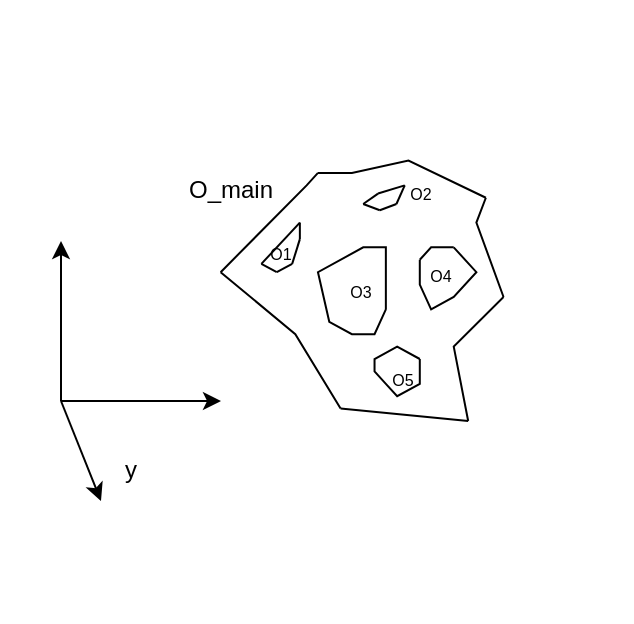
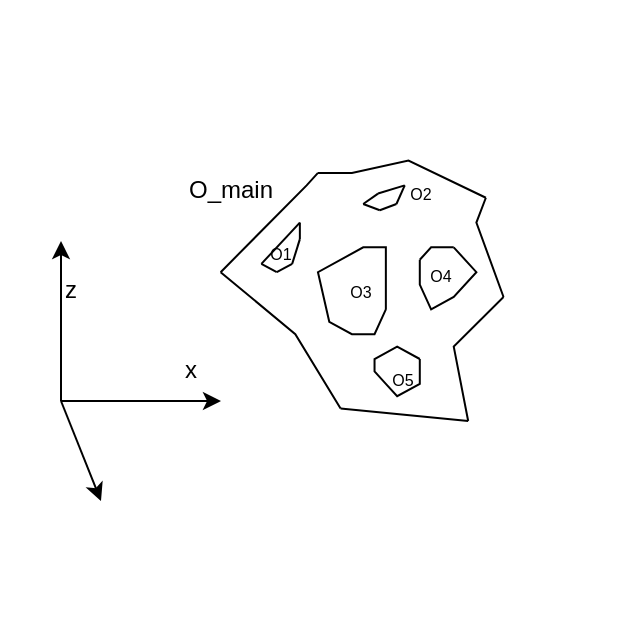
  <mxCell id="0" />
  <mxCell id="1" parent="0" />
  <mxCell id="2" value="" style="group" parent="1" vertex="1" connectable="0"><mxGeometry x="20" y="120" width="90" height="130" as="geometry" /></mxCell>
  <mxCell id="3" value="" style="endArrow=classic;html=1;rounded=0;" parent="2" edge="1"><mxGeometry width="50" height="50" relative="1" as="geometry"><mxPoint x="10" y="80" as="sourcePoint" /><mxPoint x="10" as="targetPoint" /></mxGeometry></mxCell>
  <mxCell id="4" value="" style="endArrow=classic;html=1;rounded=0;" parent="2" edge="1"><mxGeometry width="50" height="50" relative="1" as="geometry"><mxPoint x="10" y="80" as="sourcePoint" /><mxPoint x="90" y="80" as="targetPoint" /></mxGeometry></mxCell>
  <mxCell id="5" value="" style="endArrow=classic;html=1;rounded=0;" parent="2" edge="1"><mxGeometry width="50" height="50" relative="1" as="geometry"><mxPoint x="10" y="80" as="sourcePoint" /><mxPoint x="30" y="130" as="targetPoint" /></mxGeometry></mxCell>
- <mxCell id="8" value="y" style="text;html=1;align=center;verticalAlign=middle;resizable=0;points=[];autosize=1;strokeColor=none;fillColor=none;" parent="2" vertex="1"><mxGeometry x="30" y="100" width="30" height="30" as="geometry" /></mxCell>
+ <mxCell id="6" value="z" style="text;html=1;align=center;verticalAlign=middle;resizable=0;points=[];autosize=1;strokeColor=none;fillColor=none;" parent="2" vertex="1"><mxGeometry y="10" width="30" height="30" as="geometry" /></mxCell>
+ <mxCell id="7" value="x" style="text;html=1;align=center;verticalAlign=middle;resizable=0;points=[];autosize=1;strokeColor=none;fillColor=none;" parent="2" vertex="1"><mxGeometry x="60" y="50" width="30" height="30" as="geometry" /></mxCell>
  <mxCell id="9" value="" style="group" vertex="1" connectable="0" parent="1"><mxGeometry x="80" y="20" width="215" height="270" as="geometry" /></mxCell>
  <mxCell id="10" value="" style="group" vertex="1" connectable="0" parent="9"><mxGeometry y="60" width="210" height="210" as="geometry" /></mxCell>
  <mxCell id="11" value="" style="group;rounded=0;glass=0;shadow=1;rotation=0;" parent="10" vertex="1" connectable="0"><mxGeometry y="30" width="210" height="180" as="geometry" /></mxCell>
  <mxCell id="12" value="" style="group" parent="11" vertex="1" connectable="0"><mxGeometry x="50.189" y="-30.228" width="109.631" height="130.233" as="geometry" /></mxCell>
  <mxCell id="13" value="" style="endArrow=none;html=1;rounded=0;" parent="12" edge="1"><mxGeometry width="50" height="50" relative="1" as="geometry"><mxPoint x="28.29" y="6.202" as="sourcePoint" /><mxPoint x="112.239" y="18.605" as="targetPoint" /><Array as="points"><mxPoint x="45.263" y="6.202" /><mxPoint x="73.553" /></Array></mxGeometry></mxCell>
  <mxCell id="14" value="" style="endArrow=none;html=1;rounded=0;" parent="12" edge="1"><mxGeometry width="50" height="50" relative="1" as="geometry"><mxPoint x="-20.369" y="55.814" as="sourcePoint" /><mxPoint x="28.29" y="6.202" as="targetPoint" /><Array as="points"><mxPoint x="22.632" y="12.403" /></Array></mxGeometry></mxCell>
  <mxCell id="15" value="" style="endArrow=none;html=1;rounded=0;" parent="12" edge="1"><mxGeometry width="50" height="50" relative="1" as="geometry"><mxPoint x="39.606" y="124.031" as="sourcePoint" /><mxPoint x="-20.369" y="55.814" as="targetPoint" /><Array as="points"><mxPoint x="16.974" y="86.822" /></Array></mxGeometry></mxCell>
  <mxCell id="16" value="" style="endArrow=none;html=1;rounded=0;" parent="12" edge="1"><mxGeometry width="50" height="50" relative="1" as="geometry"><mxPoint x="39.606" y="124.031" as="sourcePoint" /><mxPoint x="103.399" y="130.233" as="targetPoint" /></mxGeometry></mxCell>
  <mxCell id="17" value="" style="endArrow=none;html=1;rounded=0;" parent="12" edge="1"><mxGeometry width="50" height="50" relative="1" as="geometry"><mxPoint x="121.08" y="68.217" as="sourcePoint" /><mxPoint x="112.239" y="18.605" as="targetPoint" /><Array as="points"><mxPoint x="107.501" y="31.008" /></Array></mxGeometry></mxCell>
  <mxCell id="18" value="" style="endArrow=none;html=1;rounded=0;" parent="12" edge="1"><mxGeometry width="50" height="50" relative="1" as="geometry"><mxPoint x="103.399" y="130.233" as="sourcePoint" /><mxPoint x="121.08" y="68.217" as="targetPoint" /><Array as="points"><mxPoint x="96.185" y="93.023" /></Array></mxGeometry></mxCell>
  <mxCell id="19" value="" style="group" parent="12" vertex="1" connectable="0"><mxGeometry x="50.923" y="12.403" width="20.755" height="12.443" as="geometry" /></mxCell>
  <mxCell id="20" value="" style="endArrow=none;html=1;rounded=0;" parent="19" edge="1"><mxGeometry width="50" height="50" relative="1" as="geometry"><mxPoint y="9.332" as="sourcePoint" /><mxPoint x="7.395" y="4.102" as="targetPoint" /></mxGeometry></mxCell>
  <mxCell id="21" value="" style="endArrow=none;html=1;rounded=0;" parent="19" edge="1"><mxGeometry width="50" height="50" relative="1" as="geometry"><mxPoint x="20.755" as="sourcePoint" /><mxPoint x="7.395" y="4.102" as="targetPoint" /></mxGeometry></mxCell>
  <mxCell id="22" value="" style="endArrow=none;html=1;rounded=0;" parent="19" edge="1"><mxGeometry width="50" height="50" relative="1" as="geometry"><mxPoint x="20.755" as="sourcePoint" /><mxPoint x="16.604" y="9.332" as="targetPoint" /></mxGeometry></mxCell>
  <mxCell id="23" value="" style="endArrow=none;html=1;rounded=0;" parent="19" edge="1"><mxGeometry width="50" height="50" relative="1" as="geometry"><mxPoint x="8.302" y="12.443" as="sourcePoint" /><mxPoint y="9.332" as="targetPoint" /></mxGeometry></mxCell>
  <mxCell id="24" value="" style="endArrow=none;html=1;rounded=0;" parent="19" edge="1"><mxGeometry width="50" height="50" relative="1" as="geometry"><mxPoint x="8.302" y="12.443" as="sourcePoint" /><mxPoint x="16.604" y="9.332" as="targetPoint" /></mxGeometry></mxCell>
  <mxCell id="25" value="" style="group" parent="12" vertex="1" connectable="0"><mxGeometry y="31.008" width="24.621" height="30.001" as="geometry" /></mxCell>
  <mxCell id="26" value="" style="endArrow=none;html=1;rounded=0;" parent="25" edge="1"><mxGeometry width="50" height="50" relative="1" as="geometry"><mxPoint y="20.672" as="sourcePoint" /><mxPoint x="19.237" as="targetPoint" /></mxGeometry></mxCell>
  <mxCell id="27" value="" style="endArrow=none;html=1;rounded=0;" parent="25" edge="1"><mxGeometry width="50" height="50" relative="1" as="geometry"><mxPoint x="19.237" y="8.269" as="sourcePoint" /><mxPoint x="19.237" as="targetPoint" /></mxGeometry></mxCell>
  <mxCell id="28" value="" style="endArrow=none;html=1;rounded=0;" parent="25" edge="1"><mxGeometry width="50" height="50" relative="1" as="geometry"><mxPoint x="19.237" y="8.269" as="sourcePoint" /><mxPoint x="15.39" y="20.672" as="targetPoint" /></mxGeometry></mxCell>
  <mxCell id="29" value="" style="endArrow=none;html=1;rounded=0;" parent="25" edge="1"><mxGeometry width="50" height="50" relative="1" as="geometry"><mxPoint x="7.695" y="24.806" as="sourcePoint" /><mxPoint y="20.672" as="targetPoint" /></mxGeometry></mxCell>
  <mxCell id="30" value="" style="endArrow=none;html=1;rounded=0;" parent="25" edge="1"><mxGeometry width="50" height="50" relative="1" as="geometry"><mxPoint x="7.695" y="24.806" as="sourcePoint" /><mxPoint x="15.39" y="20.672" as="targetPoint" /></mxGeometry></mxCell>
  <mxCell id="31" value="&lt;font style=&quot;font-size: 8px;&quot;&gt;O1&lt;/font&gt;" style="text;html=1;align=center;verticalAlign=middle;resizable=0;points=[];autosize=1;strokeColor=none;fillColor=none;" vertex="1" parent="25"><mxGeometry x="-5.379" y="0.001" width="30" height="30" as="geometry" /></mxCell>
  <mxCell id="32" value="" style="endArrow=none;html=1;rounded=0;" parent="12" edge="1"><mxGeometry width="50" height="50" relative="1" as="geometry"><mxPoint x="62.237" y="74.419" as="sourcePoint" /><mxPoint x="62.237" y="74.419" as="targetPoint" /><Array as="points"><mxPoint x="56.579" y="86.822" /><mxPoint x="45.263" y="86.822" /><mxPoint x="33.948" y="80.62" /><mxPoint x="28.29" y="55.814" /><mxPoint x="50.921" y="43.411" /><mxPoint x="62.237" y="43.411" /></Array></mxGeometry></mxCell>
  <mxCell id="33" value="" style="group" parent="12" vertex="1" connectable="0"><mxGeometry x="79.211" y="43.411" width="28.29" height="31.008" as="geometry" /></mxCell>
  <mxCell id="34" value="" style="endArrow=none;html=1;rounded=0;" parent="33" edge="1"><mxGeometry width="50" height="50" relative="1" as="geometry"><mxPoint y="6.202" as="sourcePoint" /><mxPoint x="16.974" as="targetPoint" /><Array as="points"><mxPoint x="5.658" /></Array></mxGeometry></mxCell>
  <mxCell id="35" value="" style="endArrow=none;html=1;rounded=0;" parent="33" edge="1"><mxGeometry width="50" height="50" relative="1" as="geometry"><mxPoint y="6.202" as="sourcePoint" /><mxPoint x="16.974" as="targetPoint" /><Array as="points"><mxPoint y="18.605" /><mxPoint x="5.658" y="31.008" /><mxPoint x="16.974" y="24.806" /><mxPoint x="28.29" y="12.403" /></Array></mxGeometry></mxCell>
  <mxCell id="36" value="" style="endArrow=none;html=1;rounded=0;" parent="12" edge="1"><mxGeometry width="50" height="50" relative="1" as="geometry"><mxPoint x="79.211" y="99.225" as="sourcePoint" /><mxPoint x="79.211" y="99.225" as="targetPoint" /><Array as="points"><mxPoint x="67.895" y="93.023" /><mxPoint x="56.579" y="99.225" /><mxPoint x="56.579" y="105.426" /><mxPoint x="62.237" y="111.628" /><mxPoint x="67.895" y="117.829" /><mxPoint x="79.211" y="111.628" /></Array></mxGeometry></mxCell>
  <mxCell id="37" value="&lt;font style=&quot;font-size: 8px;&quot;&gt;O2&lt;/font&gt;" style="text;html=1;align=center;verticalAlign=middle;resizable=0;points=[];autosize=1;strokeColor=none;fillColor=none;" vertex="1" parent="12"><mxGeometry x="64.631" y="1.008" width="30" height="30" as="geometry" /></mxCell>
  <mxCell id="38" value="&lt;font style=&quot;font-size: 8px;&quot;&gt;O3&lt;/font&gt;" style="text;html=1;align=center;verticalAlign=middle;resizable=0;points=[];autosize=1;strokeColor=none;fillColor=none;" vertex="1" parent="12"><mxGeometry x="34.631" y="50.118" width="30" height="30" as="geometry" /></mxCell>
  <mxCell id="39" value="&lt;font style=&quot;font-size: 8px;&quot;&gt;O4&lt;/font&gt;" style="text;html=1;align=center;verticalAlign=middle;resizable=0;points=[];autosize=1;strokeColor=none;fillColor=none;" vertex="1" parent="12"><mxGeometry x="74.631" y="41.798" width="30" height="30" as="geometry" /></mxCell>
  <mxCell id="40" value="&lt;font style=&quot;font-size: 8px;&quot;&gt;O5&lt;/font&gt;" style="text;html=1;align=center;verticalAlign=middle;resizable=0;points=[];autosize=1;strokeColor=none;fillColor=none;" vertex="1" parent="12"><mxGeometry x="55.921" y="93.798" width="30" height="30" as="geometry" /></mxCell>
  <mxCell id="41" value="O_main" style="text;html=1;align=center;verticalAlign=middle;resizable=0;points=[];autosize=1;strokeColor=none;fillColor=none;" vertex="1" parent="10"><mxGeometry width="70" height="30" as="geometry" /></mxCell>
